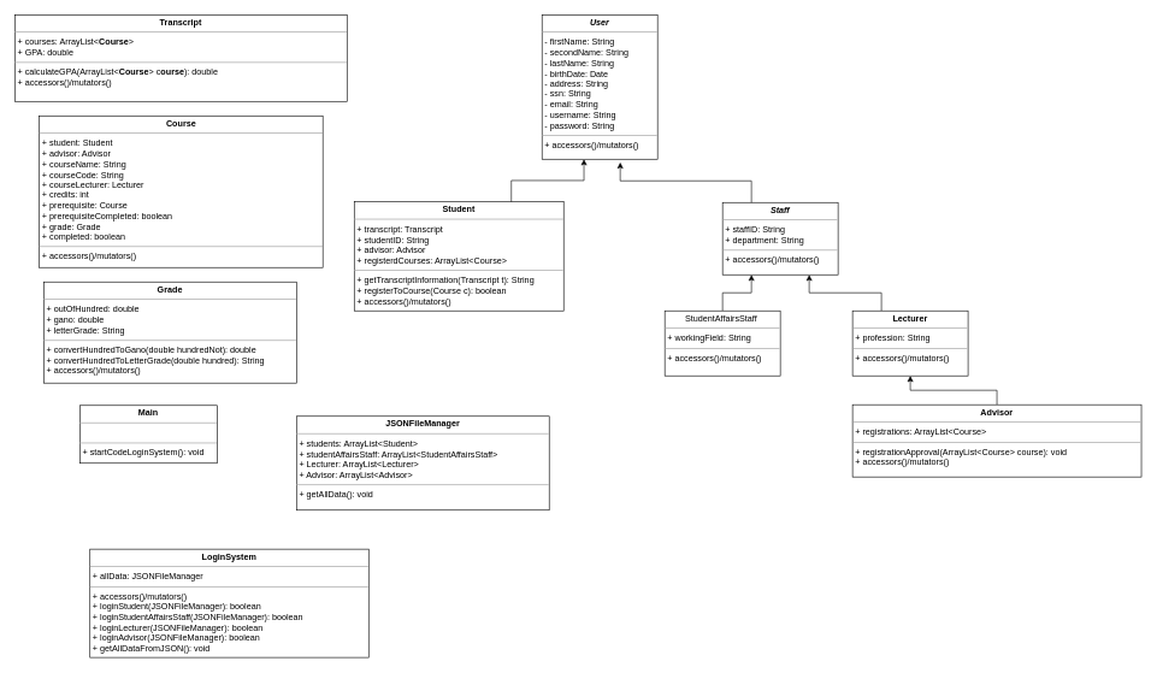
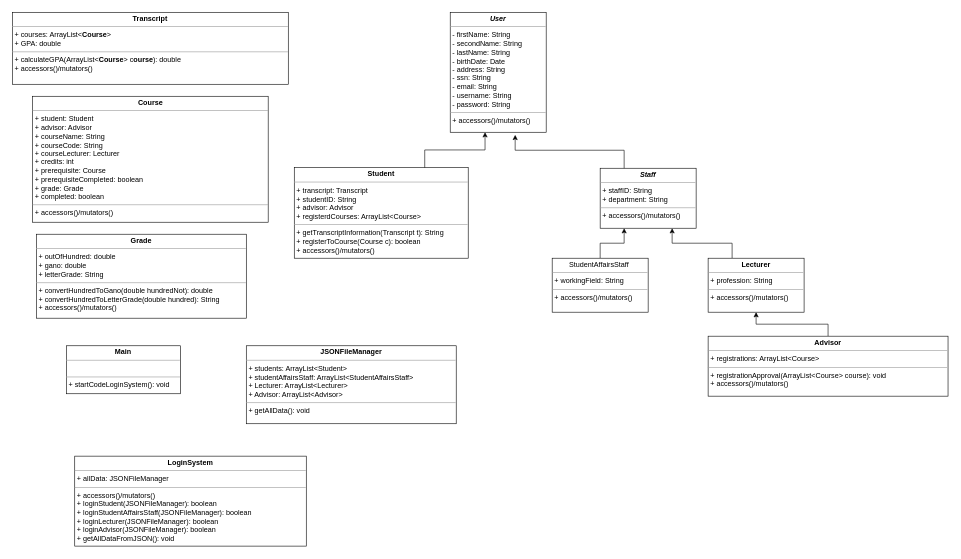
  <mxCell id="0" />
  <mxCell id="1" parent="0" />
  <mxCell id="2" value="&lt;p style=&quot;margin:0px;margin-top:4px;text-align:center;&quot;&gt;&lt;b&gt;&lt;i&gt;User&lt;/i&gt;&lt;/b&gt;&lt;/p&gt;&lt;hr size=&quot;1&quot;&gt;&lt;p style=&quot;margin:0px;margin-left:4px;&quot;&gt;- firstName: String&lt;/p&gt;&lt;p style=&quot;margin:0px;margin-left:4px;&quot;&gt;- secondName: String&lt;/p&gt;&lt;p style=&quot;margin:0px;margin-left:4px;&quot;&gt;-&amp;nbsp;&lt;span style=&quot;background-color: initial;&quot;&gt;lastName: String&lt;/span&gt;&lt;/p&gt;&lt;p style=&quot;border-color: var(--border-color); margin: 0px 0px 0px 4px;&quot;&gt;- birthDate: Date&lt;/p&gt;&lt;p style=&quot;margin:0px;margin-left:4px;&quot;&gt;- address: String&lt;/p&gt;&lt;p style=&quot;margin:0px;margin-left:4px;&quot;&gt;- ssn: String&lt;/p&gt;&lt;p style=&quot;margin:0px;margin-left:4px;&quot;&gt;- email: String&lt;/p&gt;&lt;p style=&quot;margin:0px;margin-left:4px;&quot;&gt;- username: String&lt;/p&gt;&lt;p style=&quot;margin:0px;margin-left:4px;&quot;&gt;- password: String&lt;/p&gt;&lt;hr size=&quot;1&quot;&gt;&lt;p style=&quot;margin:0px;margin-left:4px;&quot;&gt;+ accessors()/mutators()&lt;/p&gt;" style="verticalAlign=top;align=left;overflow=fill;fontSize=12;fontFamily=Helvetica;html=1;whiteSpace=wrap;" parent="1" vertex="1"><mxGeometry x="750" y="20" width="160" height="200" as="geometry" /></mxCell>
  <mxCell id="3" value="&lt;p style=&quot;margin:0px;margin-top:4px;text-align:center;&quot;&gt;&lt;b&gt;Student&lt;/b&gt;&lt;/p&gt;&lt;hr size=&quot;1&quot;&gt;&lt;p style=&quot;margin:0px;margin-left:4px;&quot;&gt;+ transcript: Transcript&lt;/p&gt;&lt;p style=&quot;margin:0px;margin-left:4px;&quot;&gt;+ studentID: String&lt;/p&gt;&lt;p style=&quot;margin:0px;margin-left:4px;&quot;&gt;+ advisor: Advisor&lt;/p&gt;&lt;p style=&quot;margin:0px;margin-left:4px;&quot;&gt;+ registerdCourses: ArrayList&amp;lt;Course&amp;gt;&lt;/p&gt;&lt;hr size=&quot;1&quot;&gt;&lt;p style=&quot;margin:0px;margin-left:4px;&quot;&gt;+ getTranscriptInformation(Transcript t): String&lt;/p&gt;&lt;p style=&quot;margin:0px;margin-left:4px;&quot;&gt;&lt;span style=&quot;background-color: initial;&quot;&gt;+ registerToCourse(Course c): boolean&lt;/span&gt;&lt;/p&gt;&lt;p style=&quot;margin:0px;margin-left:4px;&quot;&gt;&lt;span style=&quot;background-color: initial;&quot;&gt;+ accessors()/mutators()&lt;/span&gt;&lt;br&gt;&lt;/p&gt;" style="verticalAlign=top;align=left;overflow=fill;fontSize=12;fontFamily=Helvetica;html=1;whiteSpace=wrap;" parent="1" vertex="1"><mxGeometry x="490" y="279" width="290" height="151" as="geometry" /></mxCell>
  <mxCell id="4" style="edgeStyle=orthogonalEdgeStyle;rounded=0;orthogonalLoop=1;jettySize=auto;html=1;exitX=0.5;exitY=0;exitDx=0;exitDy=0;entryX=0.5;entryY=1;entryDx=0;entryDy=0;" parent="1" source="5" target="13" edge="1"><mxGeometry relative="1" as="geometry" /></mxCell>
  <mxCell id="5" value="&lt;p style=&quot;margin:0px;margin-top:4px;text-align:center;&quot;&gt;&lt;b&gt;Advisor&lt;/b&gt;&lt;/p&gt;&lt;hr size=&quot;1&quot;&gt;&lt;p style=&quot;margin:0px;margin-left:4px;&quot;&gt;+ registrations: ArrayList&amp;lt;Course&amp;gt;&lt;/p&gt;&lt;hr size=&quot;1&quot;&gt;&lt;p style=&quot;margin:0px;margin-left:4px;&quot;&gt;+ registrationApproval(ArrayList&amp;lt;Course&amp;gt; course): void&lt;/p&gt;&lt;p style=&quot;margin:0px;margin-left:4px;&quot;&gt;+ accessors()/mutators()&lt;br&gt;&lt;/p&gt;" style="verticalAlign=top;align=left;overflow=fill;fontSize=12;fontFamily=Helvetica;html=1;whiteSpace=wrap;" parent="1" vertex="1"><mxGeometry x="1180" y="560" width="400" height="100" as="geometry" /></mxCell>
  <mxCell id="6" value="&lt;p style=&quot;margin:0px;margin-top:4px;text-align:center;&quot;&gt;&lt;b&gt;Course&lt;/b&gt;&lt;/p&gt;&lt;hr size=&quot;1&quot;&gt;&lt;p style=&quot;margin:0px;margin-left:4px;&quot;&gt;+ student: Student&lt;/p&gt;&lt;p style=&quot;margin:0px;margin-left:4px;&quot;&gt;+ advisor: Advisor&lt;/p&gt;&lt;p style=&quot;margin:0px;margin-left:4px;&quot;&gt;+ courseName: String&lt;/p&gt;&lt;p style=&quot;margin:0px;margin-left:4px;&quot;&gt;+ courseCode: String&lt;/p&gt;&lt;p style=&quot;margin:0px;margin-left:4px;&quot;&gt;+ courseLecturer: Lecturer&lt;/p&gt;&lt;p style=&quot;margin:0px;margin-left:4px;&quot;&gt;+ credits: int&lt;/p&gt;&lt;p style=&quot;margin:0px;margin-left:4px;&quot;&gt;+ prerequisite: Course&lt;/p&gt;&lt;p style=&quot;margin:0px;margin-left:4px;&quot;&gt;+ prerequisiteCompleted: boolean&lt;/p&gt;&lt;p style=&quot;margin:0px;margin-left:4px;&quot;&gt;+ grade: Grade&lt;/p&gt;&lt;p style=&quot;margin:0px;margin-left:4px;&quot;&gt;+ completed: boolean&lt;/p&gt;&lt;hr size=&quot;1&quot;&gt;&lt;p style=&quot;margin:0px;margin-left:4px;&quot;&gt;+ accessors()/mutators()&lt;/p&gt;" style="verticalAlign=top;align=left;overflow=fill;fontSize=12;fontFamily=Helvetica;html=1;whiteSpace=wrap;" parent="1" vertex="1"><mxGeometry x="53.5" y="160" width="393" height="210" as="geometry" /></mxCell>
  <mxCell id="7" value="&lt;p style=&quot;margin:0px;margin-top:4px;text-align:center;&quot;&gt;&lt;b&gt;Transcript&lt;/b&gt;&lt;/p&gt;&lt;hr size=&quot;1&quot;&gt;&lt;p style=&quot;margin:0px;margin-left:4px;&quot;&gt;+ courses: ArrayList&amp;lt;&lt;b style=&quot;border-color: var(--border-color); text-align: center;&quot;&gt;Course&lt;/b&gt;&lt;span style=&quot;background-color: initial;&quot;&gt;&amp;gt;&lt;/span&gt;&lt;br&gt;&lt;/p&gt;&lt;p style=&quot;margin:0px;margin-left:4px;&quot;&gt;&lt;span style=&quot;background-color: initial;&quot;&gt;+ GPA: double&lt;/span&gt;&lt;/p&gt;&lt;hr size=&quot;1&quot;&gt;&lt;p style=&quot;margin:0px;margin-left:4px;&quot;&gt;+ calculateGPA(ArrayList&amp;lt;&lt;b style=&quot;border-color: var(--border-color); text-align: center;&quot;&gt;Course&lt;/b&gt;&amp;gt; c&lt;b style=&quot;border-color: var(--border-color); text-align: center;&quot;&gt;ourse&lt;/b&gt;): double&lt;/p&gt;&lt;p style=&quot;margin:0px;margin-left:4px;&quot;&gt;+ accessors()/mutators()&lt;br&gt;&lt;/p&gt;" style="verticalAlign=top;align=left;overflow=fill;fontSize=12;fontFamily=Helvetica;html=1;whiteSpace=wrap;" parent="1" vertex="1"><mxGeometry x="20" y="20" width="460" height="120" as="geometry" /></mxCell>
  <mxCell id="8" value="&lt;p style=&quot;margin:0px;margin-top:4px;text-align:center;&quot;&gt;&lt;b&gt;Grade&lt;/b&gt;&lt;/p&gt;&lt;hr size=&quot;1&quot;&gt;&lt;p style=&quot;margin:0px;margin-left:4px;&quot;&gt;+ outOfHundred: double&lt;/p&gt;&lt;p style=&quot;margin:0px;margin-left:4px;&quot;&gt;+ gano: double&lt;/p&gt;&lt;p style=&quot;margin:0px;margin-left:4px;&quot;&gt;+ letterGrade: String&lt;/p&gt;&lt;hr size=&quot;1&quot;&gt;&lt;p style=&quot;margin:0px;margin-left:4px;&quot;&gt;+ convertHundredToGano(double hundredNot): double&lt;/p&gt;&lt;p style=&quot;margin:0px;margin-left:4px;&quot;&gt;+ convertHundredToLetterGrade(double hundred): String&lt;/p&gt;&lt;p style=&quot;margin:0px;margin-left:4px;&quot;&gt;+ accessors()/mutators()&lt;br&gt;&lt;/p&gt;" style="verticalAlign=top;align=left;overflow=fill;fontSize=12;fontFamily=Helvetica;html=1;whiteSpace=wrap;" parent="1" vertex="1"><mxGeometry x="60" y="390" width="350" height="140" as="geometry" /></mxCell>
  <mxCell id="9" style="edgeStyle=orthogonalEdgeStyle;rounded=0;orthogonalLoop=1;jettySize=auto;html=1;exitX=0.75;exitY=0;exitDx=0;exitDy=0;entryX=0.363;entryY=1;entryDx=0;entryDy=0;entryPerimeter=0;" parent="1" source="3" target="2" edge="1"><mxGeometry relative="1" as="geometry" /></mxCell>
  <mxCell id="10" value="&lt;p style=&quot;margin:0px;margin-top:4px;text-align:center;&quot;&gt;&lt;b&gt;&lt;i&gt;Staff&lt;/i&gt;&lt;/b&gt;&lt;/p&gt;&lt;hr size=&quot;1&quot;&gt;&lt;p style=&quot;margin:0px;margin-left:4px;&quot;&gt;+ staffID: String&lt;/p&gt;&lt;p style=&quot;margin:0px;margin-left:4px;&quot;&gt;+ department: String&lt;/p&gt;&lt;hr size=&quot;1&quot;&gt;&lt;p style=&quot;margin:0px;margin-left:4px;&quot;&gt;+ accessors()/mutators()&lt;br&gt;&lt;/p&gt;" style="verticalAlign=top;align=left;overflow=fill;fontSize=12;fontFamily=Helvetica;html=1;whiteSpace=wrap;" parent="1" vertex="1"><mxGeometry x="1000" y="280" width="160" height="100" as="geometry" /></mxCell>
  <mxCell id="11" style="edgeStyle=orthogonalEdgeStyle;rounded=0;orthogonalLoop=1;jettySize=auto;html=1;exitX=0.25;exitY=0;exitDx=0;exitDy=0;entryX=0.677;entryY=1.022;entryDx=0;entryDy=0;entryPerimeter=0;" parent="1" source="10" target="2" edge="1"><mxGeometry relative="1" as="geometry" /></mxCell>
  <mxCell id="12" style="edgeStyle=orthogonalEdgeStyle;rounded=0;orthogonalLoop=1;jettySize=auto;html=1;exitX=0.25;exitY=0;exitDx=0;exitDy=0;entryX=0.75;entryY=1;entryDx=0;entryDy=0;" parent="1" source="13" target="10" edge="1"><mxGeometry relative="1" as="geometry" /></mxCell>
  <mxCell id="13" value="&lt;p style=&quot;margin:0px;margin-top:4px;text-align:center;&quot;&gt;&lt;b&gt;Lecturer&lt;/b&gt;&lt;/p&gt;&lt;hr size=&quot;1&quot;&gt;&lt;p style=&quot;margin:0px;margin-left:4px;&quot;&gt;+&amp;nbsp;profession: String&lt;/p&gt;&lt;hr size=&quot;1&quot;&gt;&lt;p style=&quot;margin:0px;margin-left:4px;&quot;&gt;+ accessors()/mutators()&lt;br&gt;&lt;/p&gt;" style="verticalAlign=top;align=left;overflow=fill;fontSize=12;fontFamily=Helvetica;html=1;whiteSpace=wrap;" parent="1" vertex="1"><mxGeometry x="1180" y="430" width="160" height="90" as="geometry" /></mxCell>
  <mxCell id="14" value="&lt;p style=&quot;margin:0px;margin-top:4px;text-align:center;&quot;&gt;&lt;b&gt;LoginSystem&lt;/b&gt;&lt;/p&gt;&lt;hr size=&quot;1&quot;&gt;&lt;p style=&quot;margin:0px;margin-left:4px;&quot;&gt;+ allData: JSONFileManager&lt;/p&gt;&lt;hr size=&quot;1&quot;&gt;&lt;p style=&quot;margin:0px;margin-left:4px;&quot;&gt;+ accessors()/mutators()&lt;br&gt;&lt;/p&gt;&lt;p style=&quot;margin:0px;margin-left:4px;&quot;&gt;+ loginStudent(JSONFileManager): boolean&lt;/p&gt;&lt;p style=&quot;border-color: var(--border-color); margin: 0px 0px 0px 4px;&quot;&gt;+ loginStudentAffairsStaff(JSONFileManager): boolean&lt;/p&gt;&lt;div&gt;&lt;p style=&quot;border-color: var(--border-color); margin: 0px 0px 0px 4px;&quot;&gt;+ loginLecturer(JSONFileManager): boolean&lt;/p&gt;&lt;div style=&quot;border-color: var(--border-color);&quot;&gt;&lt;p style=&quot;border-color: var(--border-color); margin: 0px 0px 0px 4px;&quot;&gt;+ loginAdvisor(JSONFileManager): boolean&lt;/p&gt;&lt;/div&gt;&lt;/div&gt;&lt;p style=&quot;margin:0px;margin-left:4px;&quot;&gt;+ getAllDataFromJSON(): void&lt;br&gt;&lt;/p&gt;&lt;p style=&quot;margin:0px;margin-left:4px;&quot;&gt;&lt;br&gt;&lt;/p&gt;" style="verticalAlign=top;align=left;overflow=fill;fontSize=12;fontFamily=Helvetica;html=1;whiteSpace=wrap;" parent="1" vertex="1"><mxGeometry x="124" y="760" width="386" height="150" as="geometry" /></mxCell>
  <mxCell id="15" style="edgeStyle=orthogonalEdgeStyle;rounded=0;orthogonalLoop=1;jettySize=auto;html=1;exitX=0.5;exitY=0;exitDx=0;exitDy=0;entryX=0.25;entryY=1;entryDx=0;entryDy=0;" parent="1" source="16" target="10" edge="1"><mxGeometry relative="1" as="geometry" /></mxCell>
  <mxCell id="16" value="&lt;p style=&quot;margin:0px;margin-top:4px;text-align:center;&quot;&gt;StudentAffairsStaff&amp;nbsp;&lt;br&gt;&lt;/p&gt;&lt;hr size=&quot;1&quot;&gt;&lt;p style=&quot;margin:0px;margin-left:4px;&quot;&gt;+&amp;nbsp;workingField: String&lt;/p&gt;&lt;hr size=&quot;1&quot;&gt;&lt;p style=&quot;margin:0px;margin-left:4px;&quot;&gt;+ accessors()/mutators()&lt;br&gt;&lt;/p&gt;" style="verticalAlign=top;align=left;overflow=fill;fontSize=12;fontFamily=Helvetica;html=1;whiteSpace=wrap;" parent="1" vertex="1"><mxGeometry x="920" y="430" width="160" height="90" as="geometry" /></mxCell>
- <mxCell id="17" value="&lt;p style=&quot;margin:0px;margin-top:4px;text-align:center;&quot;&gt;&lt;b&gt;Main&lt;/b&gt;&lt;/p&gt;&lt;hr size=&quot;1&quot;&gt;&lt;p style=&quot;margin:0px;margin-left:4px;&quot;&gt;&lt;br&gt;&lt;/p&gt;&lt;hr size=&quot;1&quot;&gt;&lt;p style=&quot;margin:0px;margin-left:4px;&quot;&gt;+ startCodeLoginSystem(): void&lt;/p&gt;" style="verticalAlign=top;align=left;overflow=fill;fontSize=12;fontFamily=Helvetica;html=1;whiteSpace=wrap;" parent="1" vertex="1"><mxGeometry x="110" y="561" width="190" height="80" as="geometry" /></mxCell>
+ <mxCell id="17" value="&lt;p style=&quot;margin:0px;margin-top:4px;text-align:center;&quot;&gt;&lt;b&gt;Main&lt;/b&gt;&lt;/p&gt;&lt;hr size=&quot;1&quot;&gt;&lt;p style=&quot;margin:0px;margin-left:4px;&quot;&gt;&lt;br&gt;&lt;/p&gt;&lt;hr size=&quot;1&quot;&gt;&lt;p style=&quot;margin:0px;margin-left:4px;&quot;&gt;+ startCodeLoginSystem(): void&lt;/p&gt;" style="verticalAlign=top;align=left;overflow=fill;fontSize=12;fontFamily=Helvetica;html=1;whiteSpace=wrap;" parent="1" vertex="1"><mxGeometry x="110" y="576" width="190" height="80" as="geometry" /></mxCell>
  <mxCell id="18" value="&lt;p style=&quot;margin:0px;margin-top:4px;text-align:center;&quot;&gt;&lt;b&gt;JSONFileManager&lt;/b&gt;&lt;/p&gt;&lt;hr size=&quot;1&quot;&gt;&lt;p style=&quot;margin:0px;margin-left:4px;&quot;&gt;+ students: ArrayList&amp;lt;Student&amp;gt;&lt;/p&gt;&lt;p style=&quot;margin:0px;margin-left:4px;&quot;&gt;+ studentAffairsStaff: ArrayList&amp;lt;StudentAffairsStaff&amp;gt;&lt;/p&gt;&lt;p style=&quot;margin:0px;margin-left:4px;&quot;&gt;+ Lecturer: ArrayList&amp;lt;Lecturer&amp;gt;&lt;/p&gt;&lt;p style=&quot;margin:0px;margin-left:4px;&quot;&gt;+ Advisor: ArrayList&amp;lt;Advisor&amp;gt;&lt;/p&gt;&lt;hr size=&quot;1&quot;&gt;&lt;p style=&quot;margin:0px;margin-left:4px;&quot;&gt;+ getAllData(): void&lt;/p&gt;" style="verticalAlign=top;align=left;overflow=fill;fontSize=12;fontFamily=Helvetica;html=1;whiteSpace=wrap;" parent="1" vertex="1"><mxGeometry x="410" y="576" width="350" height="130" as="geometry" /></mxCell>
